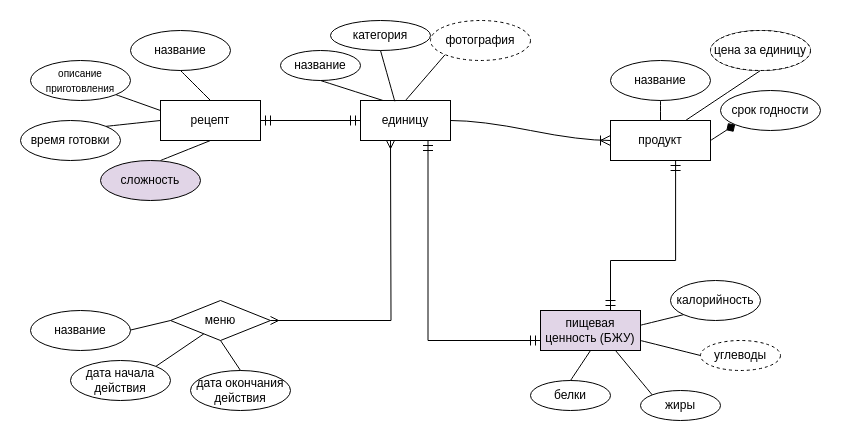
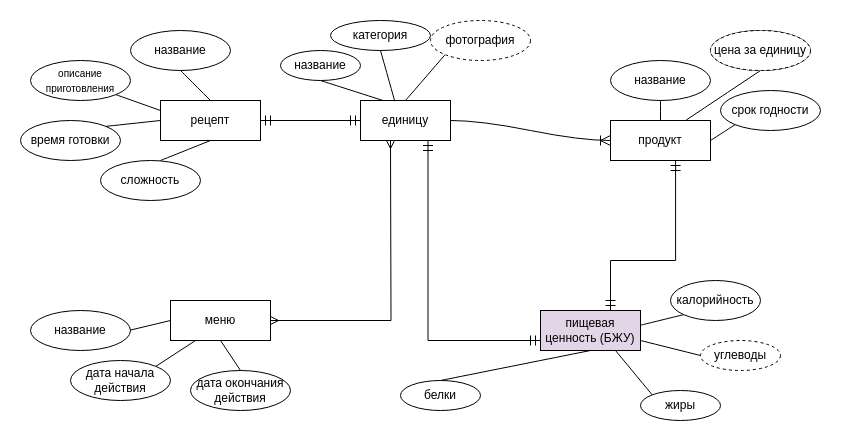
  <mxCell id="0" />
  <mxCell id="1" parent="0" />
  <mxCell id="2" value="рецепт" style="whiteSpace=wrap;html=1;align=center;" parent="1" vertex="1"><mxGeometry x="160" y="100" width="100" height="40" as="geometry" /></mxCell>
  <mxCell id="3" value="название" style="ellipse;whiteSpace=wrap;html=1;align=center;" parent="1" vertex="1"><mxGeometry x="130" y="30" width="100" height="40" as="geometry" /></mxCell>
  <mxCell id="4" value="&lt;font style=&quot;font-size: 10px;&quot;&gt;описание приготовления&lt;/font&gt;" style="ellipse;whiteSpace=wrap;html=1;align=center;" parent="1" vertex="1"><mxGeometry x="30" y="60" width="100" height="40" as="geometry" /></mxCell>
  <mxCell id="5" value="время готовки" style="ellipse;whiteSpace=wrap;html=1;align=center;" parent="1" vertex="1"><mxGeometry x="20" y="120" width="100" height="40" as="geometry" /></mxCell>
- <mxCell id="6" value="сложность" style="ellipse;whiteSpace=wrap;html=1;align=center;fillColor=#e1d5e7;" parent="1" vertex="1"><mxGeometry x="100" y="160" width="100" height="40" as="geometry" /></mxCell>
+ <mxCell id="6" value="сложность" style="ellipse;whiteSpace=wrap;html=1;align=center;" parent="1" vertex="1"><mxGeometry x="100" y="160" width="100" height="40" as="geometry" /></mxCell>
  <mxCell id="7" value="единицу" style="whiteSpace=wrap;html=1;align=center;" parent="1" vertex="1"><mxGeometry x="360" y="100" width="90" height="40" as="geometry" /></mxCell>
  <mxCell id="8" value="" style="endArrow=none;html=1;rounded=0;fontSize=12;startSize=8;endSize=8;curved=1;entryX=0.5;entryY=1;entryDx=0;entryDy=0;" parent="1" target="2" edge="1"><mxGeometry relative="1" as="geometry"><mxPoint x="160" y="160" as="sourcePoint" /><mxPoint x="320" y="160" as="targetPoint" /></mxGeometry></mxCell>
  <mxCell id="9" value="" style="endArrow=none;html=1;rounded=0;fontSize=12;startSize=8;endSize=8;curved=1;exitX=1;exitY=0;exitDx=0;exitDy=0;" parent="1" source="5" edge="1"><mxGeometry relative="1" as="geometry"><mxPoint x="50" y="120" as="sourcePoint" /><mxPoint x="160" y="120" as="targetPoint" /></mxGeometry></mxCell>
  <mxCell id="10" value="" style="endArrow=none;html=1;rounded=0;fontSize=12;startSize=8;endSize=8;curved=1;exitX=1;exitY=1;exitDx=0;exitDy=0;entryX=0;entryY=0.25;entryDx=0;entryDy=0;" parent="1" source="4" target="2" edge="1"><mxGeometry relative="1" as="geometry"><mxPoint x="70" y="130" as="sourcePoint" /><mxPoint x="230" y="130" as="targetPoint" /></mxGeometry></mxCell>
  <mxCell id="11" value="" style="endArrow=none;html=1;rounded=0;fontSize=12;startSize=8;endSize=8;curved=1;exitX=0.5;exitY=1;exitDx=0;exitDy=0;entryX=0.5;entryY=0;entryDx=0;entryDy=0;" parent="1" source="3" target="2" edge="1"><mxGeometry relative="1" as="geometry"><mxPoint x="120" y="130" as="sourcePoint" /><mxPoint x="280" y="130" as="targetPoint" /></mxGeometry></mxCell>
  <mxCell id="12" value="" style="fontSize=12;html=1;endArrow=ERmandOne;startArrow=ERmandOne;rounded=0;startSize=8;endSize=8;exitX=1;exitY=0.5;exitDx=0;exitDy=0;" parent="1" source="2" edge="1"><mxGeometry width="100" height="100" relative="1" as="geometry"><mxPoint x="300" y="220" as="sourcePoint" /><mxPoint x="360" y="120" as="targetPoint" /></mxGeometry></mxCell>
  <mxCell id="13" value="название" style="ellipse;whiteSpace=wrap;html=1;align=center;" parent="1" vertex="1"><mxGeometry x="280" y="50" width="80" height="30" as="geometry" /></mxCell>
  <mxCell id="14" value="продукт" style="whiteSpace=wrap;html=1;align=center;" parent="1" vertex="1"><mxGeometry x="610" y="120" width="100" height="40" as="geometry" /></mxCell>
  <mxCell id="15" value="название" style="ellipse;whiteSpace=wrap;html=1;align=center;" parent="1" vertex="1"><mxGeometry x="610" y="60" width="100" height="40" as="geometry" /></mxCell>
  <mxCell id="16" value="цена за единицу" style="ellipse;whiteSpace=wrap;html=1;align=center;" parent="1" vertex="1"><mxGeometry x="710" y="30" width="100" height="40" as="geometry" /></mxCell>
  <mxCell id="17" value="срок годности" style="ellipse;whiteSpace=wrap;html=1;align=center;" parent="1" vertex="1"><mxGeometry x="720" y="90" width="100" height="40" as="geometry" /></mxCell>
  <mxCell id="18" value="" style="endArrow=none;html=1;rounded=0;fontSize=12;startSize=8;endSize=8;curved=1;exitX=0.5;exitY=1;exitDx=0;exitDy=0;entryX=0.25;entryY=0;entryDx=0;entryDy=0;" parent="1" source="13" target="7" edge="1"><mxGeometry relative="1" as="geometry"><mxPoint x="330" y="160" as="sourcePoint" /><mxPoint x="490" y="160" as="targetPoint" /></mxGeometry></mxCell>
  <mxCell id="19" value="" style="endArrow=none;html=1;rounded=0;fontSize=12;startSize=8;endSize=8;curved=1;entryX=0;entryY=1;entryDx=0;entryDy=0;exitX=0.5;exitY=0;exitDx=0;exitDy=0;" parent="1" source="7" target="36" edge="1"><mxGeometry relative="1" as="geometry"><mxPoint x="330" y="160" as="sourcePoint" /><mxPoint x="428.645" y="84.142" as="targetPoint" /></mxGeometry></mxCell>
  <mxCell id="20" value="" style="edgeStyle=entityRelationEdgeStyle;fontSize=12;html=1;endArrow=ERoneToMany;rounded=0;startSize=8;endSize=8;curved=1;exitX=1;exitY=0.5;exitDx=0;exitDy=0;entryX=0;entryY=0.5;entryDx=0;entryDy=0;" parent="1" source="7" target="14" edge="1"><mxGeometry width="100" height="100" relative="1" as="geometry"><mxPoint x="500" y="210" as="sourcePoint" /><mxPoint x="600" y="110" as="targetPoint" /></mxGeometry></mxCell>
  <mxCell id="21" value="" style="endArrow=none;html=1;rounded=0;fontSize=12;startSize=8;endSize=8;curved=1;entryX=0.5;entryY=0;entryDx=0;entryDy=0;" parent="1" target="14" edge="1"><mxGeometry relative="1" as="geometry"><mxPoint x="660" y="100" as="sourcePoint" /><mxPoint x="780" y="100" as="targetPoint" /></mxGeometry></mxCell>
  <mxCell id="22" value="" style="endArrow=none;html=1;rounded=0;fontSize=12;startSize=8;endSize=8;curved=1;exitX=0.75;exitY=0;exitDx=0;exitDy=0;entryX=0.5;entryY=1;entryDx=0;entryDy=0;" parent="1" source="14" target="16" edge="1"><mxGeometry relative="1" as="geometry"><mxPoint x="620" y="100" as="sourcePoint" /><mxPoint x="780" y="100" as="targetPoint" /></mxGeometry></mxCell>
- <mxCell id="23" value="" style="endArrow=diamond;html=1;rounded=0;fontSize=12;startSize=8;endSize=8;curved=1;exitX=1;exitY=0.5;exitDx=0;exitDy=0;entryX=0;entryY=1;entryDx=0;entryDy=0;" parent="1" source="14" target="17" edge="1"><mxGeometry relative="1" as="geometry"><mxPoint x="620" y="100" as="sourcePoint" /><mxPoint x="780" y="100" as="targetPoint" /></mxGeometry></mxCell>
+ <mxCell id="23" value="" style="endArrow=none;html=1;rounded=0;fontSize=12;startSize=8;endSize=8;curved=1;exitX=1;exitY=0.5;exitDx=0;exitDy=0;entryX=0;entryY=1;entryDx=0;entryDy=0;" parent="1" source="14" target="17" edge="1"><mxGeometry relative="1" as="geometry"><mxPoint x="620" y="100" as="sourcePoint" /><mxPoint x="780" y="100" as="targetPoint" /></mxGeometry></mxCell>
  <mxCell id="24" value="пищевая ценность (БЖУ)" style="whiteSpace=wrap;html=1;align=center;fillColor=#e1d5e7;" parent="1" vertex="1"><mxGeometry x="540" y="310" width="100" height="40" as="geometry" /></mxCell>
  <mxCell id="25" value="жиры&lt;span style=&quot;color: rgba(0, 0, 0, 0); font-family: monospace; font-size: 0px; text-align: start; text-wrap-mode: nowrap;&quot;&gt;%3CmxGraphModel%3E%3Croot%3E%3CmxCell%20id%3D%220%22%2F%3E%3CmxCell%20id%3D%221%22%20parent%3D%220%22%2F%3E%3CmxCell%20id%3D%222%22%20value%3D%22%D0%B1%D0%B5%D0%BB%D0%BA%D0%B8%22%20style%3D%22ellipse%3BwhiteSpace%3Dwrap%3Bhtml%3D1%3Balign%3Dcenter%3B%22%20vertex%3D%221%22%20parent%3D%221%22%3E%3CmxGeometry%20x%3D%22440%22%20y%3D%22380%22%20width%3D%2280%22%20height%3D%2230%22%20as%3D%22geometry%22%2F%3E%3C%2FmxCell%3E%3C%2Froot%3E%3C%2FmxGraphModel%3E&lt;/span&gt;" style="ellipse;whiteSpace=wrap;html=1;align=center;" parent="1" vertex="1"><mxGeometry x="640" y="390" width="80" height="30" as="geometry" /></mxCell>
- <mxCell id="26" value="белки" style="ellipse;whiteSpace=wrap;html=1;align=center;" parent="1" vertex="1"><mxGeometry x="530" y="380" width="80" height="30" as="geometry" /></mxCell>
+ <mxCell id="26" value="белки" style="ellipse;whiteSpace=wrap;html=1;align=center;" parent="1" vertex="1"><mxGeometry x="400" y="380" width="80" height="30" as="geometry" /></mxCell>
  <mxCell id="27" value="углеводы" style="ellipse;whiteSpace=wrap;html=1;align=center;dashed=1;" parent="1" vertex="1"><mxGeometry x="700" y="340" width="80" height="30" as="geometry" /></mxCell>
  <mxCell id="28" value="калорийность" style="ellipse;whiteSpace=wrap;html=1;align=center;" parent="1" vertex="1"><mxGeometry x="670" y="280" width="90" height="40" as="geometry" /></mxCell>
  <mxCell id="29" value="" style="endArrow=none;html=1;rounded=0;fontSize=12;startSize=8;endSize=8;curved=1;exitX=0.5;exitY=0;exitDx=0;exitDy=0;entryX=0.5;entryY=1;entryDx=0;entryDy=0;" parent="1" source="26" target="24" edge="1"><mxGeometry relative="1" as="geometry"><mxPoint x="540" y="350" as="sourcePoint" /><mxPoint x="700" y="350" as="targetPoint" /></mxGeometry></mxCell>
  <mxCell id="30" value="" style="endArrow=none;html=1;rounded=0;fontSize=12;startSize=8;endSize=8;curved=1;exitX=0;exitY=0;exitDx=0;exitDy=0;entryX=0.75;entryY=1;entryDx=0;entryDy=0;" parent="1" source="25" target="24" edge="1"><mxGeometry relative="1" as="geometry"><mxPoint x="540" y="350" as="sourcePoint" /><mxPoint x="700" y="350" as="targetPoint" /></mxGeometry></mxCell>
  <mxCell id="31" value="" style="endArrow=none;html=1;rounded=0;fontSize=12;startSize=8;endSize=8;curved=1;exitX=1;exitY=0.75;exitDx=0;exitDy=0;entryX=0;entryY=0.5;entryDx=0;entryDy=0;" parent="1" source="24" target="27" edge="1"><mxGeometry relative="1" as="geometry"><mxPoint x="540" y="350" as="sourcePoint" /><mxPoint x="700" y="350" as="targetPoint" /></mxGeometry></mxCell>
  <mxCell id="32" value="" style="endArrow=none;html=1;rounded=0;fontSize=12;startSize=8;endSize=8;curved=1;exitX=1.003;exitY=0.366;exitDx=0;exitDy=0;exitPerimeter=0;entryX=0;entryY=1;entryDx=0;entryDy=0;" parent="1" source="24" target="28" edge="1"><mxGeometry relative="1" as="geometry"><mxPoint x="540" y="350" as="sourcePoint" /><mxPoint x="700" y="350" as="targetPoint" /></mxGeometry></mxCell>
  <mxCell id="33" value="" style="edgeStyle=orthogonalEdgeStyle;fontSize=12;html=1;endArrow=ERmandOne;startArrow=ERmandOne;rounded=0;startSize=8;endSize=8;exitX=0.75;exitY=1;exitDx=0;exitDy=0;entryX=0;entryY=0.75;entryDx=0;entryDy=0;" parent="1" source="7" target="24" edge="1"><mxGeometry width="100" height="100" relative="1" as="geometry"><mxPoint x="470" y="310" as="sourcePoint" /><mxPoint x="570" y="210" as="targetPoint" /></mxGeometry></mxCell>
  <mxCell id="34" value="" style="edgeStyle=orthogonalEdgeStyle;fontSize=12;html=1;endArrow=ERmandOne;startArrow=ERmandOne;rounded=0;startSize=8;endSize=8;entryX=0.75;entryY=1;entryDx=0;entryDy=0;" parent="1" edge="1"><mxGeometry width="100" height="100" relative="1" as="geometry"><mxPoint x="610" y="310" as="sourcePoint" /><mxPoint x="675.1" y="160" as="targetPoint" /><Array as="points"><mxPoint x="610" y="260" /><mxPoint x="675" y="260" /></Array></mxGeometry></mxCell>
  <mxCell id="35" style="edgeStyle=none;curved=1;rounded=0;orthogonalLoop=1;jettySize=auto;html=1;entryX=0.5;entryY=0;entryDx=0;entryDy=0;fontSize=12;startSize=8;endSize=8;" parent="1" edge="1"><mxGeometry relative="1" as="geometry"><mxPoint x="250" y="280" as="sourcePoint" /><mxPoint x="250" y="280" as="targetPoint" /></mxGeometry></mxCell>
  <mxCell id="36" value="фотография" style="ellipse;whiteSpace=wrap;html=1;align=center;dashed=1;" parent="1" vertex="1"><mxGeometry x="430" y="20" width="100" height="40" as="geometry" /></mxCell>
  <mxCell id="37" value="цена за единицу" style="ellipse;whiteSpace=wrap;html=1;align=center;dashed=1;" parent="1" vertex="1"><mxGeometry x="710" y="30" width="100" height="40" as="geometry" /></mxCell>
  <mxCell id="38" value="категория" style="ellipse;whiteSpace=wrap;html=1;align=center;" parent="1" vertex="1"><mxGeometry x="330" y="20" width="100" height="30" as="geometry" /></mxCell>
  <mxCell id="39" value="" style="endArrow=none;html=1;rounded=0;fontSize=12;startSize=8;endSize=8;curved=1;exitX=0.381;exitY=0.02;exitDx=0;exitDy=0;exitPerimeter=0;entryX=0.5;entryY=1;entryDx=0;entryDy=0;" parent="1" source="7" target="38" edge="1"><mxGeometry relative="1" as="geometry"><mxPoint x="330" y="50" as="sourcePoint" /><mxPoint x="490" y="50" as="targetPoint" /></mxGeometry></mxCell>
- <mxCell id="40" value="меню" style="rhombus;whiteSpace=wrap;html=1;align=center;" parent="1" vertex="1"><mxGeometry x="170" y="300" width="100" height="40" as="geometry" /></mxCell>
+ <mxCell id="40" value="меню" style="whiteSpace=wrap;html=1;align=center;" parent="1" vertex="1"><mxGeometry x="170" y="300" width="100" height="40" as="geometry" /></mxCell>
  <mxCell id="41" value="название" style="ellipse;whiteSpace=wrap;html=1;align=center;" parent="1" vertex="1"><mxGeometry x="30" y="310" width="100" height="40" as="geometry" /></mxCell>
  <mxCell id="42" value="дата начала действия" style="ellipse;whiteSpace=wrap;html=1;align=center;" parent="1" vertex="1"><mxGeometry x="70" y="360" width="100" height="40" as="geometry" /></mxCell>
  <mxCell id="43" value="дата окончания действия" style="ellipse;whiteSpace=wrap;html=1;align=center;" parent="1" vertex="1"><mxGeometry x="190" y="370" width="100" height="40" as="geometry" /></mxCell>
  <mxCell id="44" value="" style="endArrow=none;html=1;rounded=0;entryX=0;entryY=0.5;entryDx=0;entryDy=0;" parent="1" target="40" edge="1"><mxGeometry relative="1" as="geometry"><mxPoint x="130" y="329.55" as="sourcePoint" /><mxPoint x="290" y="329.55" as="targetPoint" /></mxGeometry></mxCell>
  <mxCell id="45" value="" style="endArrow=none;html=1;rounded=0;exitX=1;exitY=0;exitDx=0;exitDy=0;entryX=0.25;entryY=1;entryDx=0;entryDy=0;" parent="1" source="42" target="40" edge="1"><mxGeometry relative="1" as="geometry"><mxPoint x="150" y="360" as="sourcePoint" /><mxPoint x="310" y="360" as="targetPoint" /></mxGeometry></mxCell>
  <mxCell id="46" value="" style="endArrow=none;html=1;rounded=0;exitX=0.5;exitY=0;exitDx=0;exitDy=0;entryX=0.5;entryY=1;entryDx=0;entryDy=0;" parent="1" source="43" target="40" edge="1"><mxGeometry relative="1" as="geometry"><mxPoint x="280" y="354.55" as="sourcePoint" /><mxPoint x="440" y="354.55" as="targetPoint" /></mxGeometry></mxCell>
  <mxCell id="47" value="" style="edgeStyle=orthogonalEdgeStyle;fontSize=12;html=1;endArrow=ERmany;startArrow=ERmany;rounded=0;exitX=1;exitY=0.5;exitDx=0;exitDy=0;" parent="1" source="40" edge="1"><mxGeometry width="100" height="100" relative="1" as="geometry"><mxPoint x="290" y="240" as="sourcePoint" /><mxPoint x="390" y="140" as="targetPoint" /></mxGeometry></mxCell>
